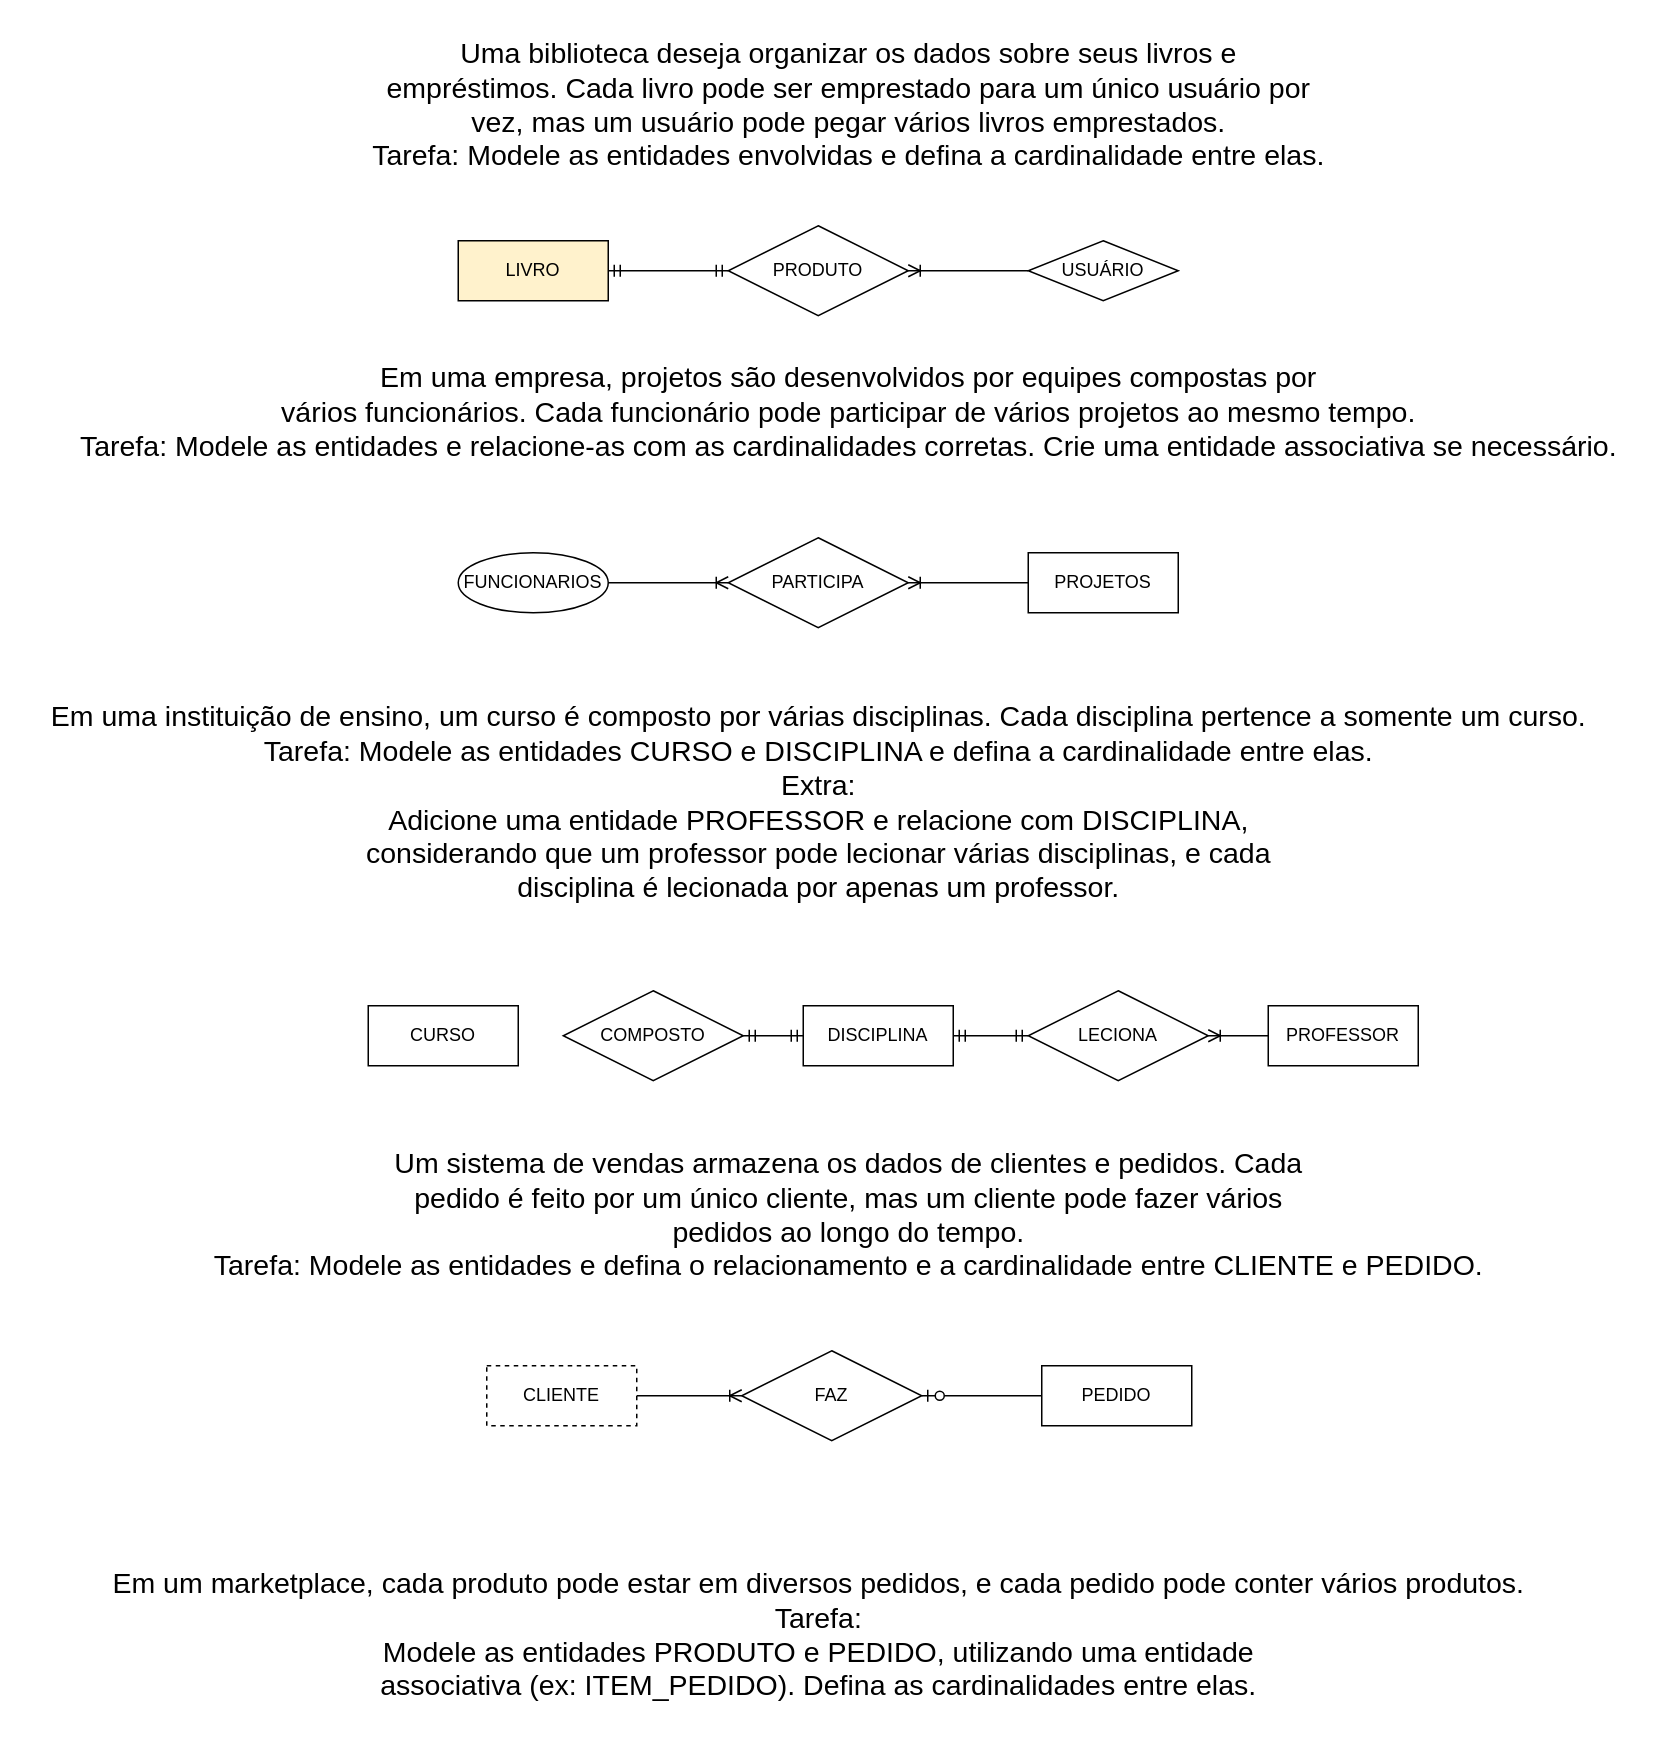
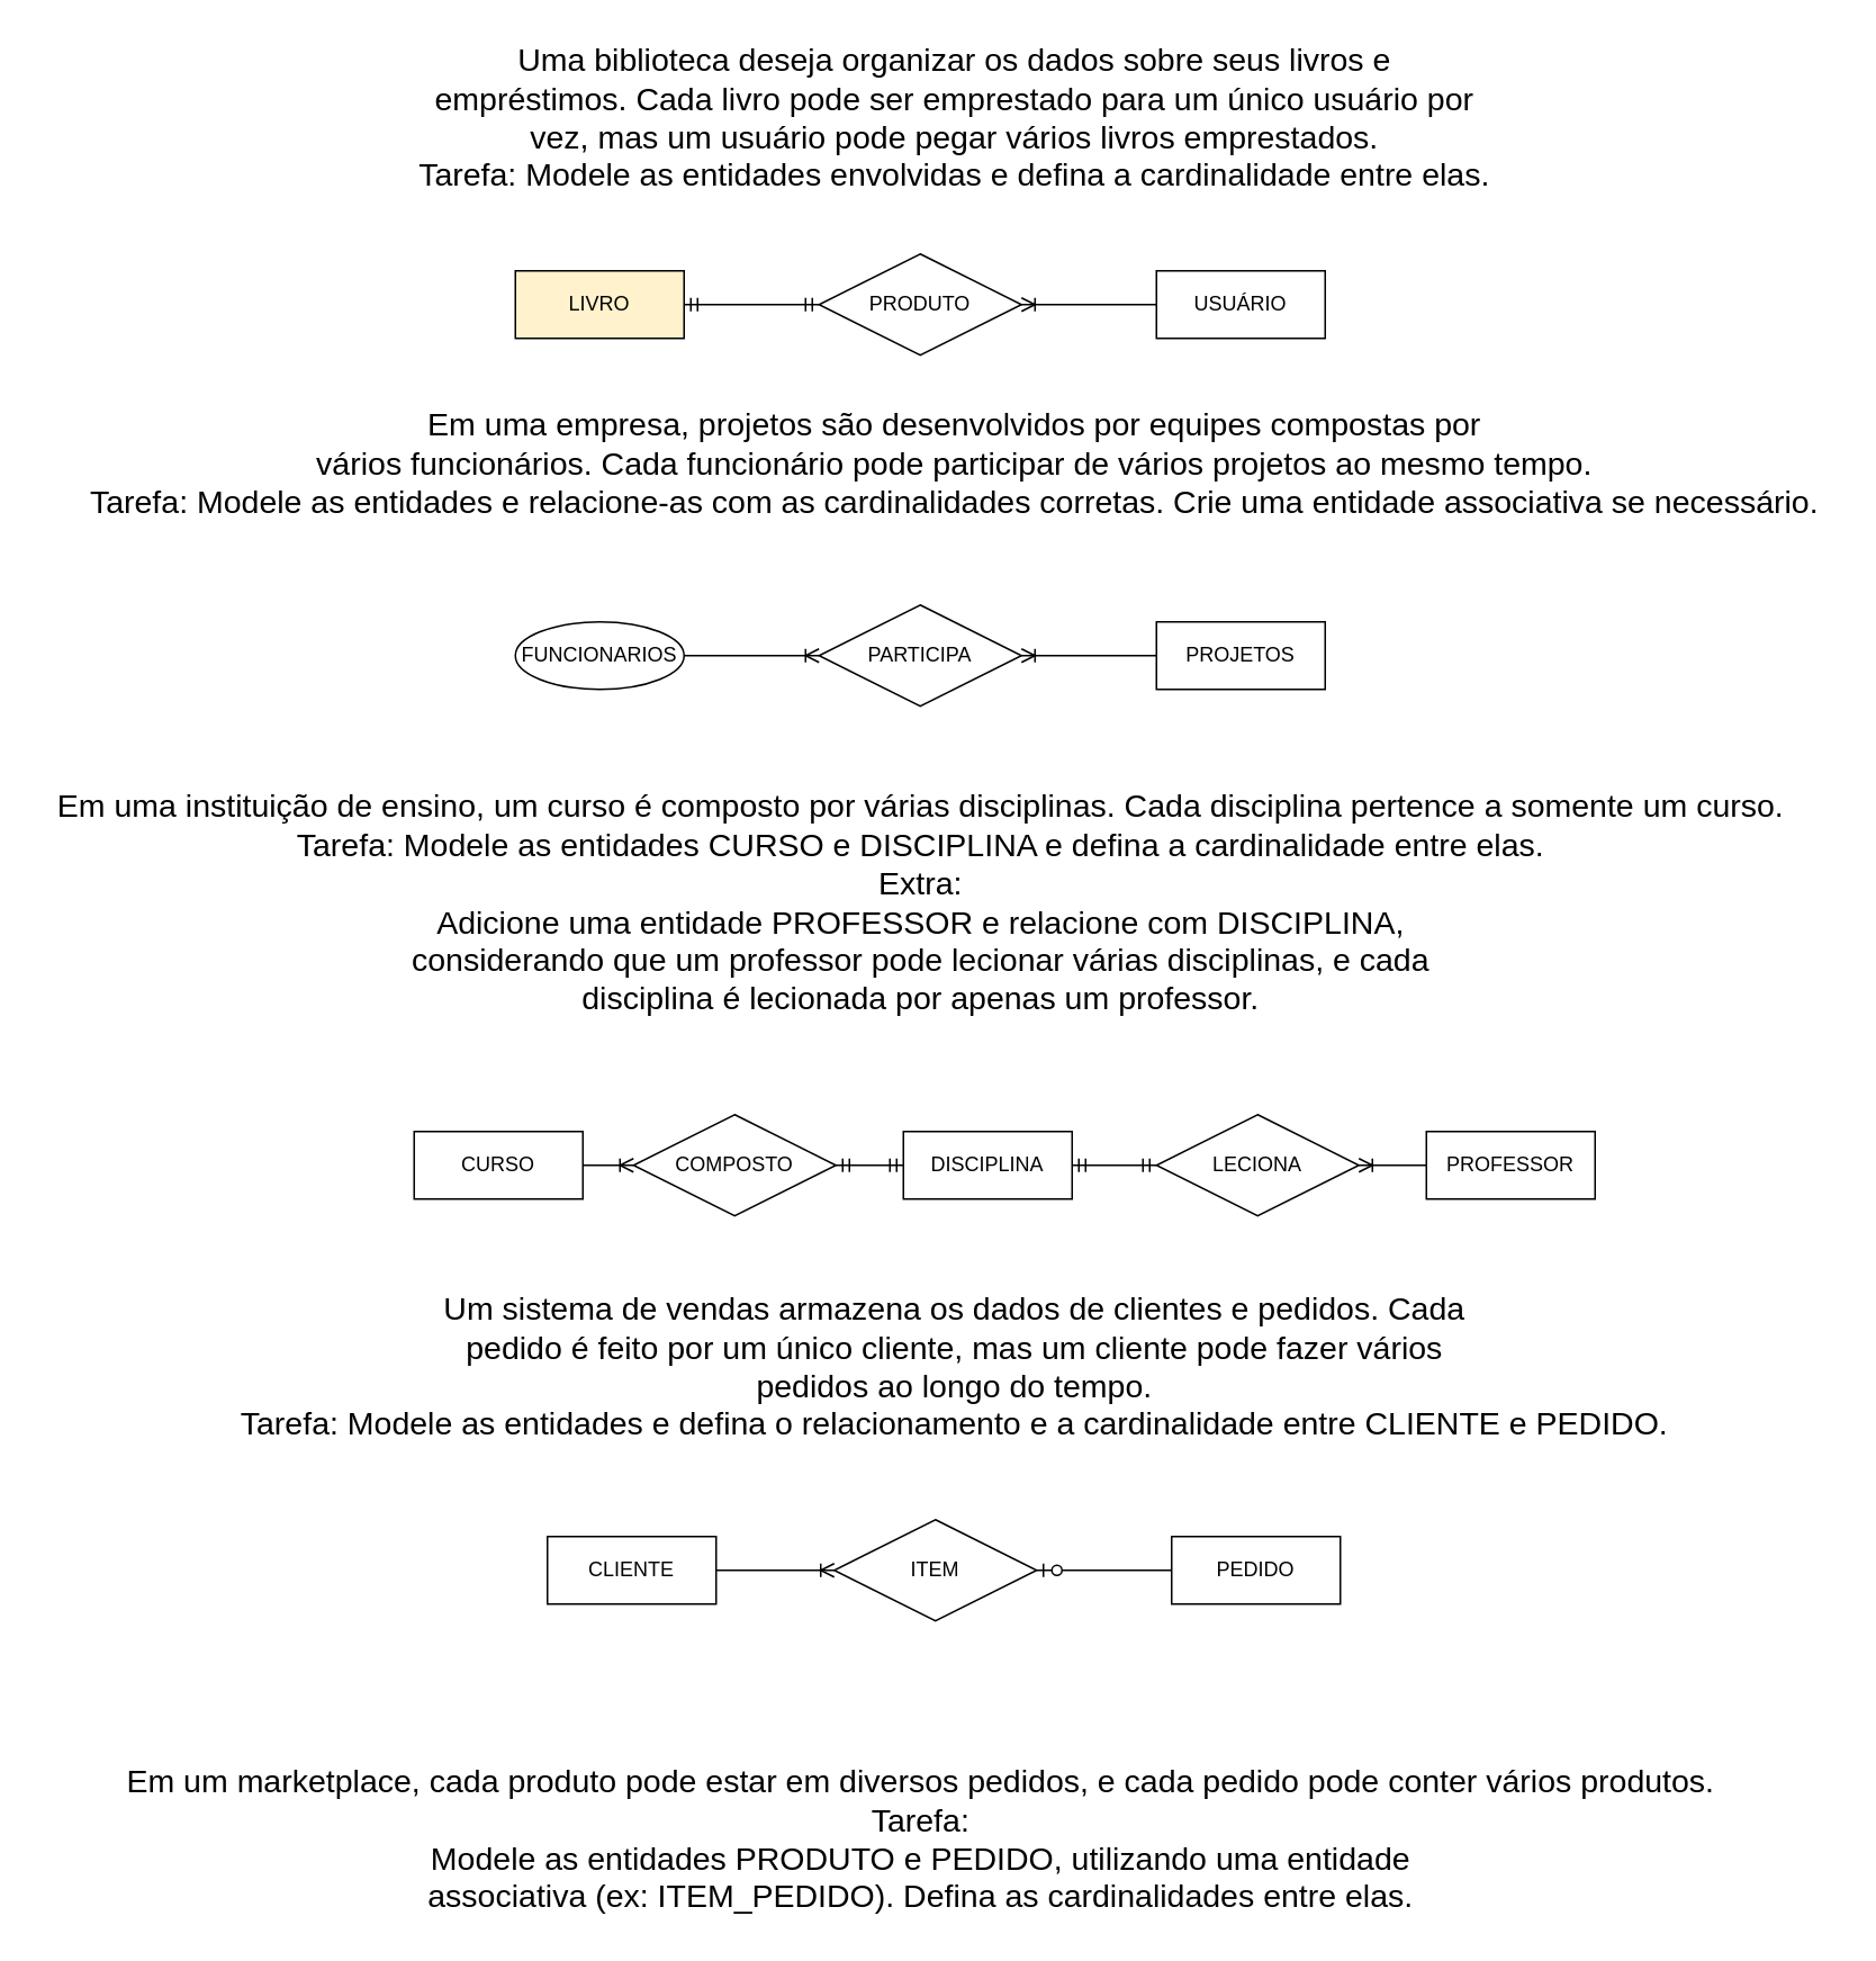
  <mxCell id="0" />
  <mxCell id="1" parent="0" />
  <mxCell id="2" value="&lt;font style=&quot;font-size: 19px;&quot;&gt;Uma biblioteca deseja organizar os dados sobre seus livros e &lt;br&gt;empréstimos. Cada livro pode ser emprestado para um único usuário por &lt;br&gt;vez, mas um usuário pode pegar vários livros emprestados.&lt;br&gt;Tarefa: Modele as entidades envolvidas e defina a cardinalidade entre elas.&lt;/font&gt;" style="text;html=1;align=center;verticalAlign=middle;resizable=0;points=[];autosize=1;strokeColor=none;fillColor=none;" vertex="1" parent="1"><mxGeometry x="235" y="20" width="660" height="100" as="geometry" /></mxCell>
  <mxCell id="3" value="LIVRO" style="whiteSpace=wrap;html=1;align=center;fillColor=#fff2cc;" vertex="1" parent="1"><mxGeometry x="305" y="160" width="100" height="40" as="geometry" /></mxCell>
- <mxCell id="4" value="USUÁRIO" style="rhombus;whiteSpace=wrap;html=1;align=center;" vertex="1" parent="1"><mxGeometry x="685" y="160" width="100" height="40" as="geometry" /></mxCell>
+ <mxCell id="4" value="USUÁRIO" style="whiteSpace=wrap;html=1;align=center;" vertex="1" parent="1"><mxGeometry x="685" y="160" width="100" height="40" as="geometry" /></mxCell>
  <mxCell id="5" value="PRODUTO" style="shape=rhombus;perimeter=rhombusPerimeter;whiteSpace=wrap;html=1;align=center;" vertex="1" parent="1"><mxGeometry x="485" y="150" width="120" height="60" as="geometry" /></mxCell>
  <mxCell id="6" value="" style="edgeStyle=entityRelationEdgeStyle;fontSize=12;html=1;endArrow=ERmandOne;startArrow=ERmandOne;rounded=0;fontFamily=Helvetica;fontColor=default;exitX=1;exitY=0.5;exitDx=0;exitDy=0;entryX=0;entryY=0.5;entryDx=0;entryDy=0;" edge="1" parent="1" source="3" target="5"><mxGeometry width="100" height="100" relative="1" as="geometry"><mxPoint x="375" y="320" as="sourcePoint" /><mxPoint x="475" y="220" as="targetPoint" /></mxGeometry></mxCell>
  <mxCell id="7" value="" style="edgeStyle=entityRelationEdgeStyle;fontSize=12;html=1;endArrow=ERoneToMany;rounded=0;fontFamily=Helvetica;fontColor=default;exitX=0;exitY=0.5;exitDx=0;exitDy=0;entryX=1;entryY=0.5;entryDx=0;entryDy=0;" edge="1" parent="1" source="4" target="5"><mxGeometry width="100" height="100" relative="1" as="geometry"><mxPoint x="535" y="330" as="sourcePoint" /><mxPoint x="635" y="230" as="targetPoint" /></mxGeometry></mxCell>
  <mxCell id="8" value="&lt;font style=&quot;font-size: 19px;&quot;&gt;Em uma empresa, projetos são desenvolvidos por equipes compostas por &lt;br&gt;vários funcionários. Cada funcionário pode participar de vários projetos ao mesmo tempo.&lt;br&gt;Tarefa: Modele as entidades e relacione-as com as cardinalidades corretas. Crie uma entidade associativa se necessário.&lt;/font&gt;" style="text;html=1;align=center;verticalAlign=middle;resizable=0;points=[];autosize=1;strokeColor=none;fillColor=none;fontFamily=Helvetica;fontSize=12;fontColor=default;" vertex="1" parent="1"><mxGeometry x="40" y="235" width="1050" height="80" as="geometry" /></mxCell>
  <mxCell id="9" value="FUNCIONARIOS" style="ellipse;whiteSpace=wrap;html=1;align=center;strokeColor=default;verticalAlign=middle;fontFamily=Helvetica;fontSize=12;fontColor=default;fillColor=default;" vertex="1" parent="1"><mxGeometry x="305" y="368" width="100" height="40" as="geometry" /></mxCell>
  <mxCell id="10" value="PROJETOS" style="whiteSpace=wrap;html=1;align=center;strokeColor=default;verticalAlign=middle;fontFamily=Helvetica;fontSize=12;fontColor=default;fillColor=default;" vertex="1" parent="1"><mxGeometry x="685" y="368" width="100" height="40" as="geometry" /></mxCell>
  <mxCell id="11" value="PARTICIPA" style="shape=rhombus;perimeter=rhombusPerimeter;whiteSpace=wrap;html=1;align=center;strokeColor=default;verticalAlign=middle;fontFamily=Helvetica;fontSize=12;fontColor=default;fillColor=default;" vertex="1" parent="1"><mxGeometry x="485" y="358" width="120" height="60" as="geometry" /></mxCell>
  <mxCell id="12" value="" style="edgeStyle=entityRelationEdgeStyle;fontSize=12;html=1;endArrow=ERoneToMany;rounded=0;fontFamily=Helvetica;fontColor=default;exitX=1;exitY=0.5;exitDx=0;exitDy=0;entryX=0;entryY=0.5;entryDx=0;entryDy=0;" edge="1" parent="1" source="9" target="11"><mxGeometry width="100" height="100" relative="1" as="geometry"><mxPoint x="365" y="530" as="sourcePoint" /><mxPoint x="465" y="430" as="targetPoint" /></mxGeometry></mxCell>
  <mxCell id="13" value="" style="edgeStyle=entityRelationEdgeStyle;fontSize=12;html=1;endArrow=ERoneToMany;rounded=0;fontFamily=Helvetica;fontColor=default;exitX=0;exitY=0.5;exitDx=0;exitDy=0;entryX=1;entryY=0.5;entryDx=0;entryDy=0;" edge="1" parent="1" source="10" target="11"><mxGeometry width="100" height="100" relative="1" as="geometry"><mxPoint x="815" y="460" as="sourcePoint" /><mxPoint x="915" y="360" as="targetPoint" /></mxGeometry></mxCell>
  <mxCell id="14" value="&lt;font style=&quot;font-size: 19px;&quot;&gt;Em uma instituição de ensino, um curso é composto por várias disciplinas. Cada disciplina pertence a somente um curso.&lt;br&gt;Tarefa: Modele as entidades CURSO e DISCIPLINA e defina a cardinalidade entre elas.&lt;br&gt;Extra:&lt;br&gt; Adicione uma entidade PROFESSOR e relacione com DISCIPLINA, &lt;br&gt;considerando que um professor pode lecionar várias disciplinas, e cada &lt;br&gt;disciplina é lecionada por apenas um professor.&lt;/font&gt;" style="text;html=1;align=center;verticalAlign=middle;resizable=0;points=[];autosize=1;strokeColor=none;fillColor=none;fontFamily=Helvetica;fontSize=12;fontColor=default;" vertex="1" parent="1"><mxGeometry x="20" y="460" width="1050" height="150" as="geometry" /></mxCell>
  <mxCell id="15" value="CURSO" style="whiteSpace=wrap;html=1;align=center;strokeColor=default;verticalAlign=middle;fontFamily=Helvetica;fontSize=12;fontColor=default;fillColor=default;" vertex="1" parent="1"><mxGeometry x="245" y="670" width="100" height="40" as="geometry" /></mxCell>
  <mxCell id="16" value="DISCIPLINA" style="whiteSpace=wrap;html=1;align=center;strokeColor=default;verticalAlign=middle;fontFamily=Helvetica;fontSize=12;fontColor=default;fillColor=default;" vertex="1" parent="1"><mxGeometry x="535" y="670" width="100" height="40" as="geometry" /></mxCell>
  <mxCell id="17" value="PROFESSOR" style="whiteSpace=wrap;html=1;align=center;strokeColor=default;verticalAlign=middle;fontFamily=Helvetica;fontSize=12;fontColor=default;fillColor=default;" vertex="1" parent="1"><mxGeometry x="845" y="670" width="100" height="40" as="geometry" /></mxCell>
+ <mxCell id="18" value="" style="edgeStyle=entityRelationEdgeStyle;fontSize=12;html=1;endArrow=ERoneToMany;rounded=0;fontFamily=Helvetica;fontColor=default;exitX=1;exitY=0.5;exitDx=0;exitDy=0;entryX=0;entryY=0.5;entryDx=0;entryDy=0;" edge="1" parent="1" source="15" target="19"><mxGeometry width="100" height="100" relative="1" as="geometry"><mxPoint x="375" y="820" as="sourcePoint" /><mxPoint x="475" y="720" as="targetPoint" /></mxGeometry></mxCell>
  <mxCell id="19" value="COMPOSTO" style="shape=rhombus;perimeter=rhombusPerimeter;whiteSpace=wrap;html=1;align=center;strokeColor=default;verticalAlign=middle;fontFamily=Helvetica;fontSize=12;fontColor=default;fillColor=default;" vertex="1" parent="1"><mxGeometry x="375" y="660" width="120" height="60" as="geometry" /></mxCell>
  <mxCell id="20" value="" style="edgeStyle=entityRelationEdgeStyle;fontSize=12;html=1;endArrow=ERmandOne;startArrow=ERmandOne;rounded=0;fontFamily=Helvetica;fontColor=default;entryX=0;entryY=0.5;entryDx=0;entryDy=0;exitX=1;exitY=0.5;exitDx=0;exitDy=0;" edge="1" parent="1" source="19" target="16"><mxGeometry width="100" height="100" relative="1" as="geometry"><mxPoint x="555" y="850" as="sourcePoint" /><mxPoint x="655" y="750" as="targetPoint" /></mxGeometry></mxCell>
  <mxCell id="21" value="LECIONA" style="shape=rhombus;perimeter=rhombusPerimeter;whiteSpace=wrap;html=1;align=center;strokeColor=default;verticalAlign=middle;fontFamily=Helvetica;fontSize=12;fontColor=default;fillColor=default;" vertex="1" parent="1"><mxGeometry x="685" y="660" width="120" height="60" as="geometry" /></mxCell>
  <mxCell id="22" value="" style="edgeStyle=entityRelationEdgeStyle;fontSize=12;html=1;endArrow=ERoneToMany;rounded=0;fontFamily=Helvetica;fontColor=default;exitX=0;exitY=0.5;exitDx=0;exitDy=0;entryX=1;entryY=0.5;entryDx=0;entryDy=0;" edge="1" parent="1" source="17" target="21"><mxGeometry width="100" height="100" relative="1" as="geometry"><mxPoint x="895" y="830" as="sourcePoint" /><mxPoint x="995" y="730" as="targetPoint" /></mxGeometry></mxCell>
  <mxCell id="23" value="" style="edgeStyle=entityRelationEdgeStyle;fontSize=12;html=1;endArrow=ERmandOne;startArrow=ERmandOne;rounded=0;fontFamily=Helvetica;fontColor=default;entryX=0;entryY=0.5;entryDx=0;entryDy=0;exitX=1;exitY=0.5;exitDx=0;exitDy=0;" edge="1" parent="1" source="16" target="21"><mxGeometry width="100" height="100" relative="1" as="geometry"><mxPoint x="595" y="860" as="sourcePoint" /><mxPoint x="695" y="760" as="targetPoint" /></mxGeometry></mxCell>
  <mxCell id="24" value="&lt;font style=&quot;font-size: 19px;&quot;&gt;Um sistema de vendas armazena os dados de clientes e pedidos. Cada &lt;br&gt;pedido é feito por um único cliente, mas um cliente pode fazer vários &lt;br&gt;pedidos ao longo do tempo.&lt;br&gt;Tarefa: Modele as entidades e defina o relacionamento e a cardinalidade entre CLIENTE e PEDIDO.&lt;/font&gt;" style="text;html=1;align=center;verticalAlign=middle;resizable=0;points=[];autosize=1;strokeColor=none;fillColor=none;fontFamily=Helvetica;fontSize=12;fontColor=default;" vertex="1" parent="1"><mxGeometry x="130" y="760" width="870" height="100" as="geometry" /></mxCell>
  <mxCell id="25" value="PEDIDO" style="whiteSpace=wrap;html=1;align=center;strokeColor=default;verticalAlign=middle;fontFamily=Helvetica;fontSize=12;fontColor=default;fillColor=default;" vertex="1" parent="1"><mxGeometry x="694" y="910" width="100" height="40" as="geometry" /></mxCell>
- <mxCell id="26" value="CLIENTE" style="whiteSpace=wrap;html=1;align=center;strokeColor=default;verticalAlign=middle;fontFamily=Helvetica;fontSize=12;fontColor=default;fillColor=default;dashed=1;" vertex="1" parent="1"><mxGeometry x="324" y="910" width="100" height="40" as="geometry" /></mxCell>
- <mxCell id="27" value="FAZ" style="shape=rhombus;perimeter=rhombusPerimeter;whiteSpace=wrap;html=1;align=center;strokeColor=default;verticalAlign=middle;fontFamily=Helvetica;fontSize=12;fontColor=default;fillColor=default;" vertex="1" parent="1"><mxGeometry x="494" y="900" width="120" height="60" as="geometry" /></mxCell>
+ <mxCell id="26" value="CLIENTE" style="whiteSpace=wrap;html=1;align=center;strokeColor=default;verticalAlign=middle;fontFamily=Helvetica;fontSize=12;fontColor=default;fillColor=default;" vertex="1" parent="1"><mxGeometry x="324" y="910" width="100" height="40" as="geometry" /></mxCell>
+ <mxCell id="27" value="ITEM" style="shape=rhombus;perimeter=rhombusPerimeter;whiteSpace=wrap;html=1;align=center;strokeColor=default;verticalAlign=middle;fontFamily=Helvetica;fontSize=12;fontColor=default;fillColor=default;" vertex="1" parent="1"><mxGeometry x="494" y="900" width="120" height="60" as="geometry" /></mxCell>
  <mxCell id="28" value="" style="edgeStyle=entityRelationEdgeStyle;fontSize=12;html=1;endArrow=ERzeroToOne;endFill=1;rounded=0;fontFamily=Helvetica;fontColor=default;exitX=0;exitY=0.5;exitDx=0;exitDy=0;entryX=1;entryY=0.5;entryDx=0;entryDy=0;" edge="1" parent="1" source="25" target="27"><mxGeometry width="100" height="100" relative="1" as="geometry"><mxPoint x="474" y="1080" as="sourcePoint" /><mxPoint x="574" y="980" as="targetPoint" /></mxGeometry></mxCell>
  <mxCell id="29" value="" style="edgeStyle=entityRelationEdgeStyle;fontSize=12;html=1;endArrow=ERoneToMany;rounded=0;fontFamily=Helvetica;fontColor=default;exitX=1;exitY=0.5;exitDx=0;exitDy=0;entryX=0;entryY=0.5;entryDx=0;entryDy=0;" edge="1" parent="1" source="26" target="27"><mxGeometry width="100" height="100" relative="1" as="geometry"><mxPoint x="414" y="1070" as="sourcePoint" /><mxPoint x="514" y="970" as="targetPoint" /></mxGeometry></mxCell>
  <mxCell id="30" value="&lt;font style=&quot;font-size: 19px;&quot;&gt;Em um marketplace, cada produto pode estar em diversos pedidos, e cada pedido pode conter vários produtos.&lt;br&gt;Tarefa:&lt;br&gt; Modele as entidades PRODUTO e PEDIDO, utilizando uma entidade &lt;br&gt;associativa (ex: ITEM_PEDIDO). Defina as cardinalidades entre elas.&lt;/font&gt;" style="text;html=1;align=center;verticalAlign=middle;resizable=0;points=[];autosize=1;strokeColor=none;fillColor=none;fontFamily=Helvetica;fontSize=12;fontColor=default;" vertex="1" parent="1"><mxGeometry x="65" y="1040" width="960" height="100" as="geometry" /></mxCell>
